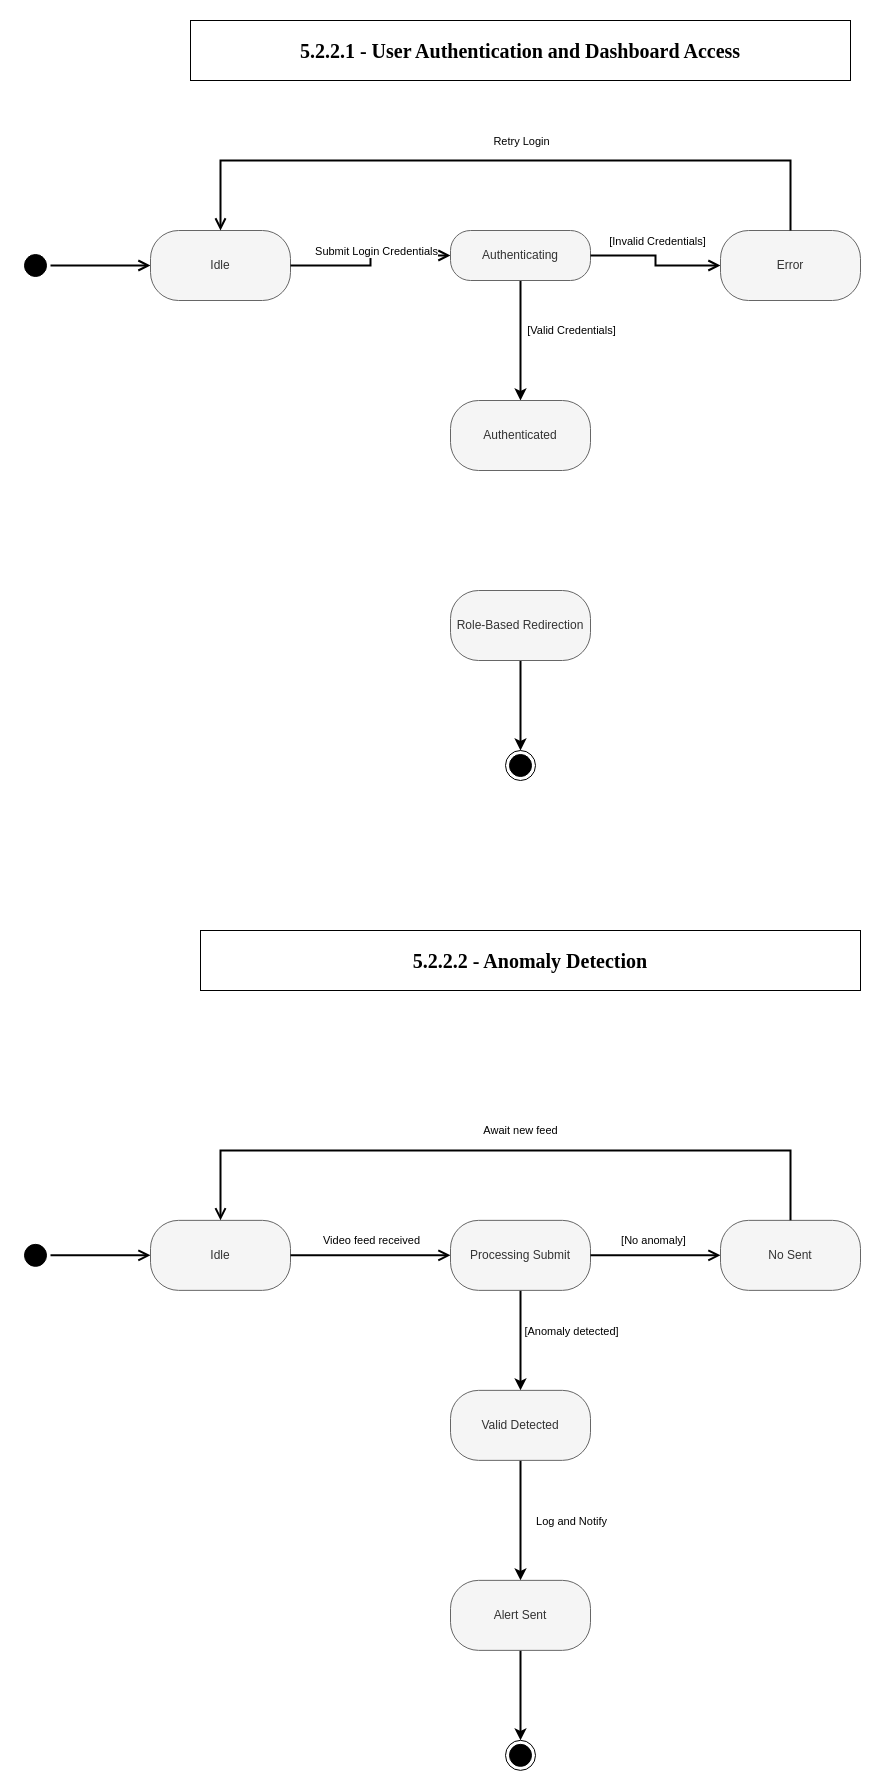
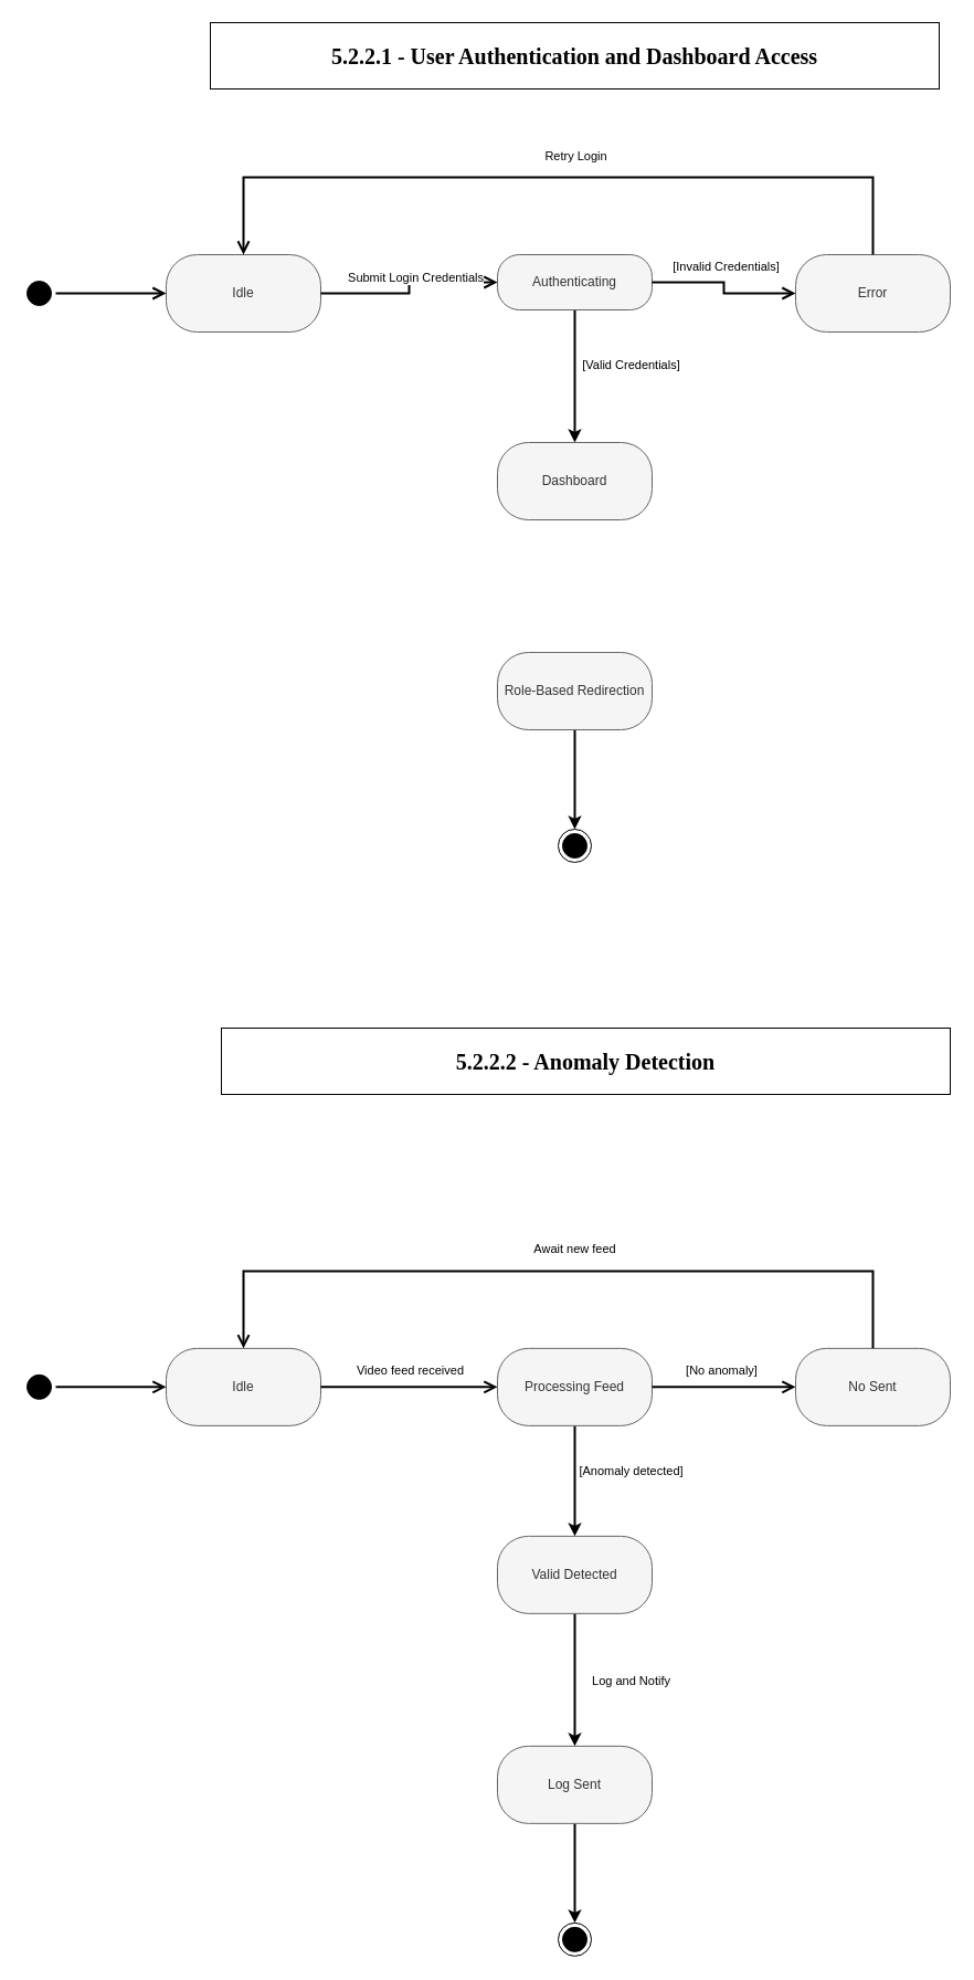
  <mxCell id="0" />
  <mxCell id="1" parent="0" />
  <mxCell id="2" value="" style="ellipse;html=1;shape=startState;fillColor=#000000;strokeColor=#000000;" parent="1" vertex="1"><mxGeometry x="20" y="250" width="30" height="30" as="geometry" /></mxCell>
  <mxCell id="3" value="" style="edgeStyle=orthogonalEdgeStyle;html=1;verticalAlign=bottom;endArrow=open;endSize=8;strokeColor=#000000;rounded=0;entryX=0;entryY=0.5;entryDx=0;entryDy=0;strokeWidth=2;" parent="1" source="2" target="4" edge="1"><mxGeometry relative="1" as="geometry"><mxPoint x="150" y="265" as="targetPoint" /></mxGeometry></mxCell>
  <mxCell id="4" value="Idle" style="rounded=1;whiteSpace=wrap;html=1;arcSize=40;fillColor=#f5f5f5;fontColor=#333333;strokeColor=#666666;" parent="1" vertex="1"><mxGeometry x="150" y="230" width="140" height="70" as="geometry" /></mxCell>
  <mxCell id="5" value="" style="edgeStyle=orthogonalEdgeStyle;html=1;verticalAlign=bottom;endArrow=open;endSize=8;strokeColor=#000000;rounded=0;entryX=0;entryY=0.5;entryDx=0;entryDy=0;strokeWidth=2;" parent="1" source="4" target="9" edge="1"><mxGeometry relative="1" as="geometry"><mxPoint x="400" y="265" as="targetPoint" /></mxGeometry></mxCell>
  <mxCell id="6" value="Submit Login Credentials" style="edgeLabel;html=1;align=center;verticalAlign=middle;resizable=0;points=[];" parent="5" vertex="1" connectable="0"><mxGeometry x="-0.069" y="-1" relative="1" as="geometry"><mxPoint x="6" y="-16" as="offset" /></mxGeometry></mxCell>
  <mxCell id="7" style="edgeStyle=orthogonalEdgeStyle;rounded=0;orthogonalLoop=1;jettySize=auto;html=1;entryX=0.5;entryY=0;entryDx=0;entryDy=0;strokeWidth=2;" parent="1" source="9" target="15" edge="1"><mxGeometry relative="1" as="geometry" /></mxCell>
  <mxCell id="8" value="[Valid Credentials]" style="edgeLabel;html=1;align=center;verticalAlign=middle;resizable=0;points=[];" parent="7" vertex="1" connectable="0"><mxGeometry x="-0.177" y="-1" relative="1" as="geometry"><mxPoint x="51" as="offset" /></mxGeometry></mxCell>
  <mxCell id="9" value="Authenticating" style="rounded=1;whiteSpace=wrap;html=1;arcSize=40;fontColor=#333333;fillColor=#f5f5f5;strokeColor=#666666;" parent="1" vertex="1"><mxGeometry x="450" y="230" width="140" height="50" as="geometry" /></mxCell>
  <mxCell id="10" value="" style="edgeStyle=orthogonalEdgeStyle;html=1;verticalAlign=bottom;endArrow=open;endSize=8;strokeColor=#000000;rounded=0;entryX=0;entryY=0.5;entryDx=0;entryDy=0;strokeWidth=2;" parent="1" source="9" target="12" edge="1"><mxGeometry relative="1" as="geometry"><mxPoint x="650" y="265" as="targetPoint" /></mxGeometry></mxCell>
  <mxCell id="11" value="[Invalid Credentials]" style="edgeLabel;html=1;align=center;verticalAlign=middle;resizable=0;points=[];" parent="10" vertex="1" connectable="0"><mxGeometry x="-0.19" y="1" relative="1" as="geometry"><mxPoint x="9" y="-14" as="offset" /></mxGeometry></mxCell>
  <mxCell id="12" value="Error" style="rounded=1;whiteSpace=wrap;html=1;arcSize=40;fontColor=#333333;fillColor=#f5f5f5;strokeColor=#666666;" parent="1" vertex="1"><mxGeometry x="720" y="230" width="140" height="70" as="geometry" /></mxCell>
  <mxCell id="13" value="" style="edgeStyle=orthogonalEdgeStyle;html=1;verticalAlign=bottom;endArrow=open;endSize=8;strokeColor=#000000;rounded=0;entryX=0.5;entryY=0;entryDx=0;entryDy=0;strokeWidth=2;" parent="1" source="12" target="4" edge="1"><mxGeometry relative="1" as="geometry"><mxPoint x="790" y="150" as="targetPoint" /><Array as="points"><mxPoint x="790" y="160" /><mxPoint x="220" y="160" /></Array></mxGeometry></mxCell>
  <mxCell id="14" value="Retry Login" style="edgeLabel;html=1;align=center;verticalAlign=middle;resizable=0;points=[];" parent="13" vertex="1" connectable="0"><mxGeometry x="0.009" y="-5" relative="1" as="geometry"><mxPoint x="18" y="-15" as="offset" /></mxGeometry></mxCell>
- <mxCell id="15" value="Authenticated" style="rounded=1;whiteSpace=wrap;html=1;arcSize=40;fontColor=#333333;fillColor=#f5f5f5;strokeColor=#666666;" parent="1" vertex="1"><mxGeometry x="450" y="400" width="140" height="70" as="geometry" /></mxCell>
+ <mxCell id="15" value="Dashboard" style="rounded=1;whiteSpace=wrap;html=1;arcSize=40;fontColor=#333333;fillColor=#f5f5f5;strokeColor=#666666;" parent="1" vertex="1"><mxGeometry x="450" y="400" width="140" height="70" as="geometry" /></mxCell>
  <mxCell id="16" style="edgeStyle=orthogonalEdgeStyle;rounded=0;orthogonalLoop=1;jettySize=auto;html=1;strokeWidth=2;" parent="1" source="17" target="18" edge="1"><mxGeometry relative="1" as="geometry" /></mxCell>
  <mxCell id="17" value="Role-Based Redirection" style="rounded=1;whiteSpace=wrap;html=1;arcSize=40;fontColor=#333333;fillColor=#f5f5f5;strokeColor=#666666;" parent="1" vertex="1"><mxGeometry x="450" y="590" width="140" height="70" as="geometry" /></mxCell>
  <mxCell id="18" value="" style="ellipse;html=1;shape=endState;fillColor=#000000;strokeColor=#000000;" parent="1" vertex="1"><mxGeometry x="505" y="750" width="30" height="30" as="geometry" /></mxCell>
  <mxCell id="19" value="5.2.2.1 - User Authentication and Dashboard Access" style="rounded=0;whiteSpace=wrap;html=1;fontSize=20;fontStyle=1;fontFamily=Lucida Console;" parent="1" vertex="1"><mxGeometry x="190" y="20" width="660" height="60" as="geometry" /></mxCell>
  <mxCell id="20" value="5.2.2.2 - Anomaly Detection" style="rounded=0;whiteSpace=wrap;html=1;fontSize=20;fontStyle=1;fontFamily=Lucida Console;" parent="1" vertex="1"><mxGeometry y="930" width="660" height="60" as="geometry" x="200" /></mxCell>
  <mxCell id="21" value="" style="ellipse;html=1;shape=startState;fillColor=#000000;strokeColor=#000000;" vertex="1" parent="1"><mxGeometry x="20" y="1239.86" width="30" height="30" as="geometry" /></mxCell>
  <mxCell id="22" value="" style="edgeStyle=orthogonalEdgeStyle;html=1;verticalAlign=bottom;endArrow=open;endSize=8;strokeColor=#000000;rounded=0;entryX=0;entryY=0.5;entryDx=0;entryDy=0;strokeWidth=2;" edge="1" parent="1" source="21" target="23"><mxGeometry relative="1" as="geometry"><mxPoint x="150" y="1254.86" as="targetPoint" /></mxGeometry></mxCell>
  <mxCell id="23" value="Idle" style="rounded=1;whiteSpace=wrap;html=1;arcSize=40;fillColor=#f5f5f5;fontColor=#333333;strokeColor=#666666;" vertex="1" parent="1"><mxGeometry x="150" y="1219.86" width="140" height="70" as="geometry" /></mxCell>
  <mxCell id="24" value="" style="edgeStyle=orthogonalEdgeStyle;html=1;verticalAlign=bottom;endArrow=open;endSize=8;strokeColor=#000000;rounded=0;entryX=0;entryY=0.5;entryDx=0;entryDy=0;strokeWidth=2;" edge="1" parent="1" source="23" target="28"><mxGeometry relative="1" as="geometry"><mxPoint x="400" y="1254.86" as="targetPoint" /></mxGeometry></mxCell>
  <mxCell id="25" value="Video feed received" style="edgeLabel;html=1;align=center;verticalAlign=middle;resizable=0;points=[];" vertex="1" connectable="0" parent="24"><mxGeometry x="-0.069" y="-1" relative="1" as="geometry"><mxPoint x="6" y="-16" as="offset" /></mxGeometry></mxCell>
  <mxCell id="26" style="edgeStyle=orthogonalEdgeStyle;rounded=0;orthogonalLoop=1;jettySize=auto;html=1;entryX=0.5;entryY=0;entryDx=0;entryDy=0;strokeWidth=2;" edge="1" parent="1" source="28" target="36"><mxGeometry relative="1" as="geometry" /></mxCell>
  <mxCell id="27" value="[Anomaly detected]" style="edgeLabel;html=1;align=center;verticalAlign=middle;resizable=0;points=[];" vertex="1" connectable="0" parent="26"><mxGeometry x="-0.177" y="-1" relative="1" as="geometry"><mxPoint x="51" as="offset" /></mxGeometry></mxCell>
- <mxCell id="28" value="Processing Submit" style="rounded=1;whiteSpace=wrap;html=1;arcSize=40;fontColor=#333333;fillColor=#f5f5f5;strokeColor=#666666;" vertex="1" parent="1"><mxGeometry x="450" y="1219.86" width="140" height="70" as="geometry" /></mxCell>
+ <mxCell id="28" value="Processing Feed" style="rounded=1;whiteSpace=wrap;html=1;arcSize=40;fontColor=#333333;fillColor=#f5f5f5;strokeColor=#666666;" vertex="1" parent="1"><mxGeometry x="450" y="1219.86" width="140" height="70" as="geometry" /></mxCell>
  <mxCell id="29" value="" style="edgeStyle=orthogonalEdgeStyle;html=1;verticalAlign=bottom;endArrow=open;endSize=8;strokeColor=#000000;rounded=0;entryX=0;entryY=0.5;entryDx=0;entryDy=0;strokeWidth=2;" edge="1" parent="1" source="28" target="31"><mxGeometry relative="1" as="geometry"><mxPoint x="650" y="1254.86" as="targetPoint" /></mxGeometry></mxCell>
  <mxCell id="30" value="[No anomaly]" style="edgeLabel;html=1;align=center;verticalAlign=middle;resizable=0;points=[];" vertex="1" connectable="0" parent="29"><mxGeometry x="-0.19" y="1" relative="1" as="geometry"><mxPoint x="9" y="-14" as="offset" /></mxGeometry></mxCell>
  <mxCell id="31" value="No Sent" style="rounded=1;whiteSpace=wrap;html=1;arcSize=40;fontColor=#333333;fillColor=#f5f5f5;strokeColor=#666666;" vertex="1" parent="1"><mxGeometry x="720" y="1219.86" width="140" height="70" as="geometry" /></mxCell>
  <mxCell id="32" value="" style="edgeStyle=orthogonalEdgeStyle;html=1;verticalAlign=bottom;endArrow=open;endSize=8;strokeColor=#000000;rounded=0;entryX=0.5;entryY=0;entryDx=0;entryDy=0;strokeWidth=2;" edge="1" parent="1" source="31" target="23"><mxGeometry relative="1" as="geometry"><mxPoint x="790" y="1139.86" as="targetPoint" /><Array as="points"><mxPoint x="790" y="1149.86" /><mxPoint x="220" y="1149.86" /></Array></mxGeometry></mxCell>
  <mxCell id="33" value="Await new feed" style="edgeLabel;html=1;align=center;verticalAlign=middle;resizable=0;points=[];" vertex="1" connectable="0" parent="32"><mxGeometry x="0.009" y="-5" relative="1" as="geometry"><mxPoint x="18" y="-15" as="offset" /></mxGeometry></mxCell>
  <mxCell id="34" style="edgeStyle=orthogonalEdgeStyle;rounded=0;orthogonalLoop=1;jettySize=auto;html=1;entryX=0.5;entryY=0;entryDx=0;entryDy=0;strokeWidth=2;" edge="1" parent="1" source="36" target="38"><mxGeometry relative="1" as="geometry" /></mxCell>
  <mxCell id="35" value="Log and Notify" style="edgeLabel;html=1;align=center;verticalAlign=middle;resizable=0;points=[];" vertex="1" connectable="0" parent="34"><mxGeometry x="-0.203" relative="1" as="geometry"><mxPoint x="50" y="13" as="offset" /></mxGeometry></mxCell>
  <mxCell id="36" value="Valid Detected" style="rounded=1;whiteSpace=wrap;html=1;arcSize=40;fontColor=#333333;fillColor=#f5f5f5;strokeColor=#666666;" vertex="1" parent="1"><mxGeometry x="450" y="1389.86" width="140" height="70" as="geometry" /></mxCell>
  <mxCell id="37" style="edgeStyle=orthogonalEdgeStyle;rounded=0;orthogonalLoop=1;jettySize=auto;html=1;strokeWidth=2;" edge="1" parent="1" source="38" target="39"><mxGeometry relative="1" as="geometry" /></mxCell>
- <mxCell id="38" value="Alert Sent" style="rounded=1;whiteSpace=wrap;html=1;arcSize=40;fontColor=#333333;fillColor=#f5f5f5;strokeColor=#666666;" vertex="1" parent="1"><mxGeometry x="450" y="1579.86" width="140" height="70" as="geometry" /></mxCell>
+ <mxCell id="38" value="Log Sent" style="rounded=1;whiteSpace=wrap;html=1;arcSize=40;fontColor=#333333;fillColor=#f5f5f5;strokeColor=#666666;" vertex="1" parent="1"><mxGeometry x="450" y="1579.86" width="140" height="70" as="geometry" /></mxCell>
  <mxCell id="39" value="" style="ellipse;html=1;shape=endState;fillColor=#000000;strokeColor=#000000;" vertex="1" parent="1"><mxGeometry x="505" y="1739.86" width="30" height="30" as="geometry" /></mxCell>
